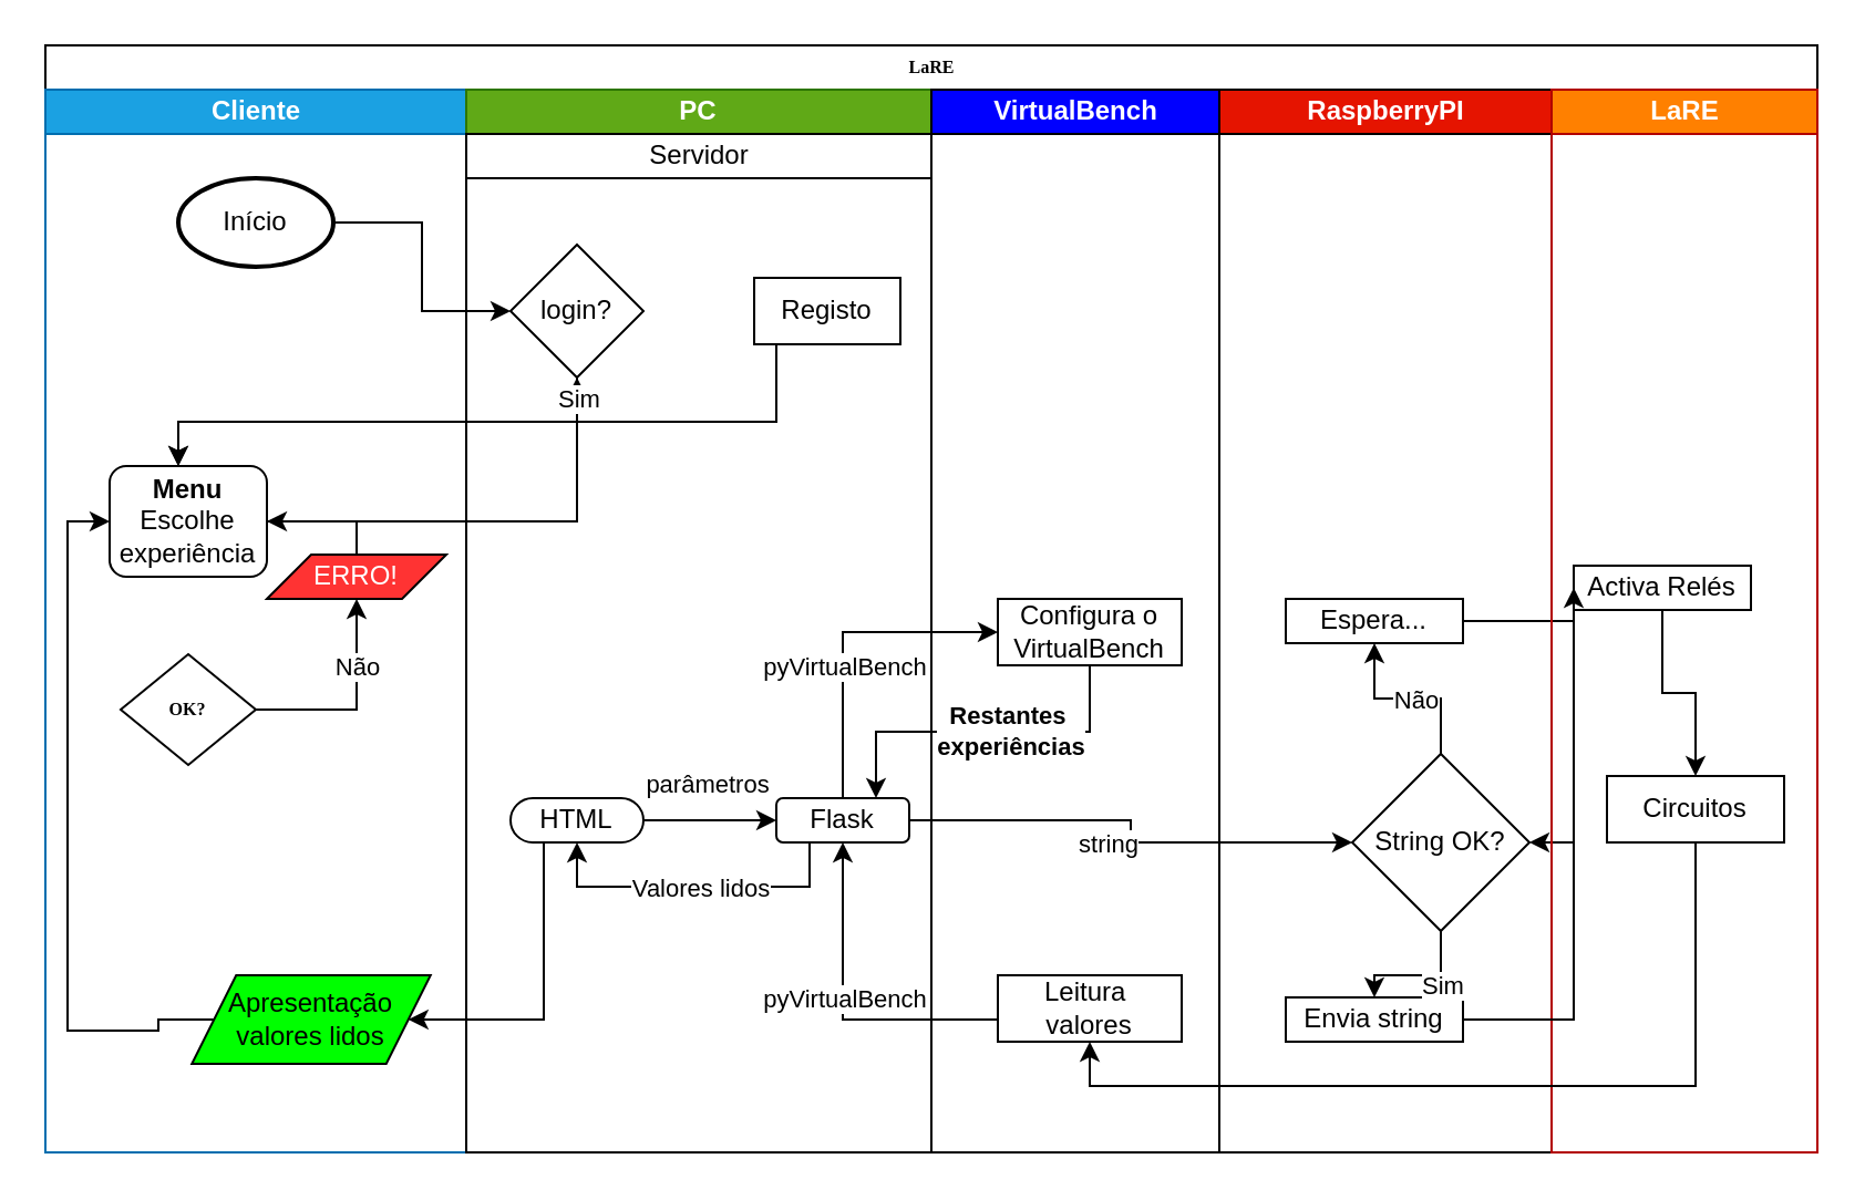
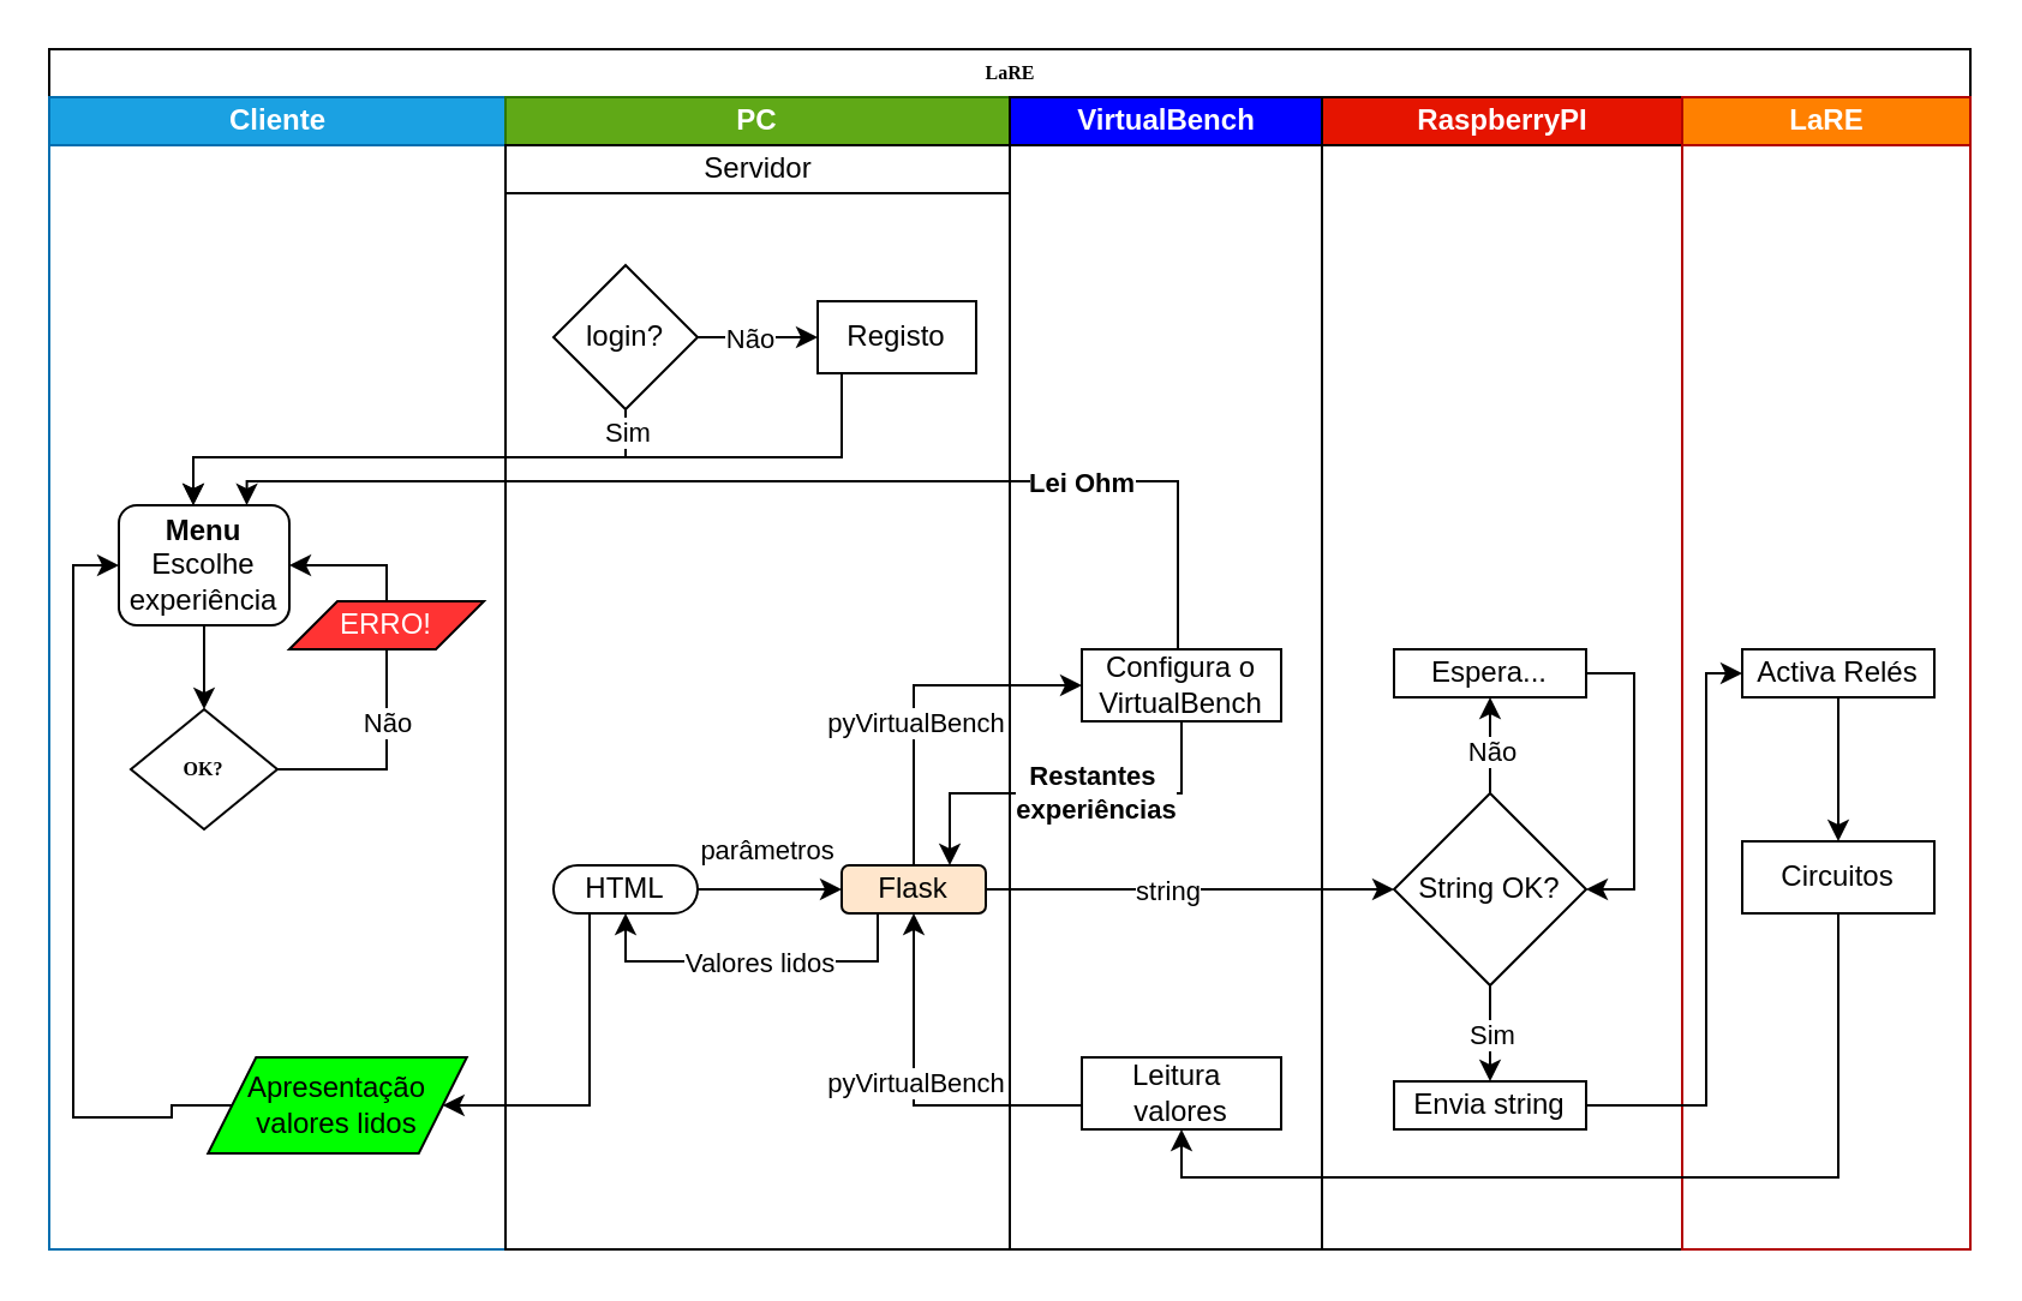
  <mxCell id="0" />
  <mxCell id="1" parent="0" />
  <mxCell id="2" value="LaRE" style="swimlane;html=1;childLayout=stackLayout;startSize=20;rounded=0;shadow=0;labelBackgroundColor=none;strokeWidth=1;fontFamily=Verdana;fontSize=8;align=center;glass=0;" parent="1" vertex="1"><mxGeometry y="20" width="800" height="500" as="geometry" x="20"><mxRectangle x="70" y="40" width="60" height="20" as="alternateBounds" /></mxGeometry></mxCell>
  <mxCell id="3" value="Cliente" style="swimlane;html=1;startSize=20;fillColor=#1ba1e2;fontColor=#ffffff;strokeColor=#006EAF;" parent="2" vertex="1"><mxGeometry y="20" width="190" height="480" as="geometry" /></mxCell>
- <mxCell id="4" style="edgeStyle=orthogonalEdgeStyle;rounded=0;orthogonalLoop=1;jettySize=auto;html=1;entryX=0.5;entryY=1;entryDx=0;entryDy=0;exitX=1;exitY=0.5;exitDx=0;exitDy=0;" edge="1" parent="3" source="6" target="10"><mxGeometry relative="1" as="geometry"><mxPoint x="79" y="265.0" as="sourcePoint" /><mxPoint x="138.5" y="240.0" as="targetPoint" /><Array as="points"><mxPoint x="141" y="280" /></Array></mxGeometry></mxCell>
+ <mxCell id="4" style="edgeStyle=orthogonalEdgeStyle;rounded=0;orthogonalLoop=1;jettySize=auto;html=1;entryX=0.5;entryY=1;entryDx=0;entryDy=0;exitX=1;exitY=0.5;exitDx=0;exitDy=0;endArrow=none;" edge="1" parent="3" source="6" target="10"><mxGeometry relative="1" as="geometry"><mxPoint x="79" y="265.0" as="sourcePoint" /><mxPoint x="138.5" y="240.0" as="targetPoint" /><Array as="points"><mxPoint x="141" y="280" /></Array></mxGeometry></mxCell>
  <mxCell id="5" value="Não" style="edgeLabel;html=1;align=center;verticalAlign=middle;resizable=0;points=[];" vertex="1" connectable="0" parent="4"><mxGeometry x="0.077" relative="1" as="geometry"><mxPoint y="-14" as="offset" /></mxGeometry></mxCell>
  <mxCell id="6" value="&lt;div&gt;&lt;b style=&quot;background-color: rgb(255, 255, 255);&quot;&gt;OK?&lt;/b&gt;&lt;/div&gt;" style="rhombus;whiteSpace=wrap;html=1;rounded=0;shadow=0;labelBackgroundColor=none;strokeWidth=1;fontFamily=Verdana;fontSize=8;align=center;" parent="3" vertex="1"><mxGeometry x="34" y="255" width="61" height="50" as="geometry" /></mxCell>
- <mxCell id="7" value="" style="edgeStyle=orthogonalEdgeStyle;rounded=0;orthogonalLoop=1;jettySize=auto;html=1;" edge="1" parent="3" source="8" target="20"><mxGeometry relative="1" as="geometry" /></mxCell>
+ <mxCell id="7" value="" style="edgeStyle=orthogonalEdgeStyle;rounded=0;orthogonalLoop=1;jettySize=auto;html=1;" edge="1" parent="3" source="8" target="6"><mxGeometry relative="1" as="geometry" /></mxCell>
  <mxCell id="8" value="&lt;b&gt;Menu&lt;br&gt;&lt;/b&gt;Escolhe experiência" style="rounded=1;whiteSpace=wrap;html=1;" vertex="1" parent="3"><mxGeometry x="29" y="170" width="71" height="50" as="geometry" /></mxCell>
  <mxCell id="9" style="edgeStyle=orthogonalEdgeStyle;rounded=0;orthogonalLoop=1;jettySize=auto;html=1;exitX=0.5;exitY=0;exitDx=0;exitDy=0;entryX=1;entryY=0.5;entryDx=0;entryDy=0;" edge="1" parent="3" source="10" target="8"><mxGeometry relative="1" as="geometry"><Array as="points"><mxPoint x="141" y="195" /></Array></mxGeometry></mxCell>
  <mxCell id="10" value="&lt;font color=&quot;#ffffff&quot;&gt;ERRO!&lt;/font&gt;" style="shape=parallelogram;perimeter=parallelogramPerimeter;whiteSpace=wrap;html=1;fixedSize=1;fillColor=#FF3333;" vertex="1" parent="3"><mxGeometry x="100" y="210" width="81" height="20" as="geometry" /></mxCell>
  <mxCell id="11" style="edgeStyle=orthogonalEdgeStyle;rounded=0;orthogonalLoop=1;jettySize=auto;html=1;entryX=0;entryY=0.5;entryDx=0;entryDy=0;exitX=0;exitY=0.5;exitDx=0;exitDy=0;" edge="1" parent="3" source="12" target="8"><mxGeometry relative="1" as="geometry"><Array as="points"><mxPoint x="51" y="425" /><mxPoint x="10" y="425" /><mxPoint x="10" y="195" /></Array></mxGeometry></mxCell>
  <mxCell id="12" value="Apresentação valores lidos" style="shape=parallelogram;perimeter=parallelogramPerimeter;whiteSpace=wrap;html=1;fixedSize=1;fillColor=#00FF00;" vertex="1" parent="3"><mxGeometry x="66.13" y="400" width="107.75" height="40" as="geometry" /></mxCell>
- <mxCell id="13" value="Início" style="strokeWidth=2;html=1;shape=mxgraph.flowchart.start_1;whiteSpace=wrap;" vertex="1" parent="3"><mxGeometry x="60.01" y="40" width="70" height="40" as="geometry" /></mxCell>
  <mxCell id="14" style="edgeStyle=orthogonalEdgeStyle;rounded=1;html=1;labelBackgroundColor=none;startArrow=none;startFill=0;startSize=5;endArrow=classicThin;endFill=1;endSize=5;jettySize=auto;orthogonalLoop=1;strokeWidth=1;fontFamily=Verdana;fontSize=8" parent="2" edge="1"><mxGeometry relative="1" as="geometry"><mxPoint x="660" y="20" as="sourcePoint" /><mxPoint x="660" y="20" as="targetPoint" /></mxGeometry></mxCell>
  <mxCell id="15" style="edgeStyle=orthogonalEdgeStyle;rounded=0;orthogonalLoop=1;jettySize=auto;html=1;exitX=0.5;exitY=1;exitDx=0;exitDy=0;" parent="2" source="16" target="16" edge="1"><mxGeometry relative="1" as="geometry" /></mxCell>
  <mxCell id="16" value="PC" style="swimlane;whiteSpace=wrap;html=1;startSize=20;fillColor=#60a917;fontColor=#ffffff;strokeColor=#2D7600;" parent="2" vertex="1"><mxGeometry x="190" y="20" width="210" height="480" as="geometry" /></mxCell>
  <mxCell id="17" value="&lt;span style=&quot;font-weight: normal;&quot;&gt;Servidor&lt;/span&gt;" style="swimlane;html=1;startSize=20;" vertex="1" parent="16"><mxGeometry y="20" width="210" height="460" as="geometry" /></mxCell>
+ <mxCell id="18" value="" style="edgeStyle=orthogonalEdgeStyle;rounded=0;orthogonalLoop=1;jettySize=auto;html=1;" edge="1" parent="17" source="20" target="21"><mxGeometry relative="1" as="geometry" /></mxCell>
+ <mxCell id="19" value="Não" style="edgeLabel;html=1;align=center;verticalAlign=middle;resizable=0;points=[];" vertex="1" connectable="0" parent="18"><mxGeometry x="-0.178" relative="1" as="geometry"><mxPoint as="offset" /></mxGeometry></mxCell>
  <mxCell id="20" value="login?" style="rhombus;whiteSpace=wrap;html=1;" vertex="1" parent="17"><mxGeometry x="20" y="50" width="60" height="60" as="geometry" /></mxCell>
  <mxCell id="21" value="Registo" style="whiteSpace=wrap;html=1;" vertex="1" parent="17"><mxGeometry x="130" y="65" width="66" height="30" as="geometry" /></mxCell>
  <mxCell id="22" value="" style="edgeStyle=orthogonalEdgeStyle;rounded=0;orthogonalLoop=1;jettySize=auto;html=1;" edge="1" parent="17" source="24" target="25"><mxGeometry relative="1" as="geometry" /></mxCell>
  <mxCell id="23" value="parâmetros" style="edgeLabel;html=1;align=center;verticalAlign=middle;resizable=0;points=[];" vertex="1" connectable="0" parent="22"><mxGeometry x="-0.088" y="-2" relative="1" as="geometry"><mxPoint x="1" y="-19" as="offset" /></mxGeometry></mxCell>
  <mxCell id="24" value="HTML" style="rounded=1;whiteSpace=wrap;html=1;arcSize=50;" vertex="1" parent="17"><mxGeometry x="20" y="300" width="60" height="20" as="geometry" /></mxCell>
- <mxCell id="25" value="Flask" style="rounded=1;whiteSpace=wrap;html=1;" vertex="1" parent="17"><mxGeometry x="140" y="300" width="60" height="20" as="geometry" /></mxCell>
+ <mxCell id="25" value="Flask" style="rounded=1;whiteSpace=wrap;html=1;fillColor=#ffe6cc;" vertex="1" parent="17"><mxGeometry x="140" y="300" width="60" height="20" as="geometry" /></mxCell>
  <mxCell id="26" value="" style="endArrow=classic;html=1;rounded=0;exitX=0.25;exitY=1;exitDx=0;exitDy=0;entryX=0.5;entryY=1;entryDx=0;entryDy=0;" edge="1" parent="17" source="25" target="24"><mxGeometry width="50" height="50" relative="1" as="geometry"><mxPoint x="300" y="260" as="sourcePoint" /><mxPoint x="50" y="330" as="targetPoint" /><Array as="points"><mxPoint x="155" y="340" /><mxPoint x="50" y="340" /></Array></mxGeometry></mxCell>
  <mxCell id="27" value="Valores lidos" style="edgeLabel;html=1;align=center;verticalAlign=middle;resizable=0;points=[];" vertex="1" connectable="0" parent="26"><mxGeometry x="0.552" relative="1" as="geometry"><mxPoint x="43" as="offset" /></mxGeometry></mxCell>
  <mxCell id="28" style="edgeStyle=orthogonalEdgeStyle;rounded=0;orthogonalLoop=1;jettySize=auto;html=1;entryX=0;entryY=0.5;entryDx=0;entryDy=0;" edge="1" parent="2" source="25" target="36"><mxGeometry relative="1" as="geometry" /></mxCell>
  <mxCell id="29" value="string" style="edgeLabel;html=1;align=center;verticalAlign=middle;resizable=0;points=[];" vertex="1" connectable="0" parent="28"><mxGeometry x="0.221" y="2" relative="1" as="geometry"><mxPoint x="-29" y="2" as="offset" /></mxGeometry></mxCell>
  <mxCell id="30" value="&lt;font style=&quot;&quot; color=&quot;#ffffff&quot;&gt;VirtualBench&lt;/font&gt;" style="swimlane;html=1;startSize=20;fillColor=#0000FF;" parent="2" vertex="1"><mxGeometry x="400" y="20" width="130" height="480" as="geometry" /></mxCell>
  <mxCell id="31" value="&lt;div&gt;&lt;span style=&quot;background-color: initial;&quot;&gt;Leitura&amp;nbsp;&lt;/span&gt;&lt;br&gt;&lt;/div&gt;&lt;div&gt;&lt;span style=&quot;background-color: initial;&quot;&gt;valores&lt;/span&gt;&lt;/div&gt;" style="whiteSpace=wrap;html=1;" vertex="1" parent="30"><mxGeometry x="30" y="400" width="83" height="30" as="geometry" /></mxCell>
  <mxCell id="32" value="&lt;div&gt;Configura o VirtualBench&lt;/div&gt;" style="whiteSpace=wrap;html=1;" vertex="1" parent="30"><mxGeometry x="30" y="230" width="83" height="30" as="geometry" /></mxCell>
  <mxCell id="33" value="RaspberryPI" style="swimlane;html=1;startSize=20;fillColor=#e51400;fontColor=#ffffff;strokeColor=#000000;" parent="2" vertex="1"><mxGeometry x="530" y="20" width="150" height="480" as="geometry" /></mxCell>
  <mxCell id="34" value="" style="edgeStyle=orthogonalEdgeStyle;rounded=0;orthogonalLoop=1;jettySize=auto;html=1;" edge="1" parent="33" source="36" target="38"><mxGeometry relative="1" as="geometry" /></mxCell>
  <mxCell id="35" value="Não" style="edgeLabel;html=1;align=center;verticalAlign=middle;resizable=0;points=[];" vertex="1" connectable="0" parent="34"><mxGeometry x="-0.081" relative="1" as="geometry"><mxPoint as="offset" /></mxGeometry></mxCell>
- <mxCell id="36" value="String OK?" style="rhombus;whiteSpace=wrap;html=1;" vertex="1" parent="33"><mxGeometry x="60" y="300" width="80" height="80" as="geometry" /></mxCell>
+ <mxCell id="36" value="String OK?" style="rhombus;whiteSpace=wrap;html=1;" vertex="1" parent="33"><mxGeometry x="30" y="290" width="80" height="80" as="geometry" /></mxCell>
  <mxCell id="37" style="edgeStyle=orthogonalEdgeStyle;rounded=0;orthogonalLoop=1;jettySize=auto;html=1;entryX=1;entryY=0.5;entryDx=0;entryDy=0;exitX=1;exitY=0.5;exitDx=0;exitDy=0;" edge="1" parent="33" source="38" target="36"><mxGeometry relative="1" as="geometry" /></mxCell>
  <mxCell id="38" value="Espera..." style="whiteSpace=wrap;html=1;" vertex="1" parent="33"><mxGeometry x="30" y="230" width="80" height="20" as="geometry" /></mxCell>
  <mxCell id="39" value="Envia string" style="whiteSpace=wrap;html=1;" vertex="1" parent="33"><mxGeometry x="30" y="410" width="80" height="20" as="geometry" /></mxCell>
  <mxCell id="40" style="edgeStyle=orthogonalEdgeStyle;rounded=0;orthogonalLoop=1;jettySize=auto;html=1;entryX=0.5;entryY=0;entryDx=0;entryDy=0;exitX=0.5;exitY=1;exitDx=0;exitDy=0;" edge="1" parent="33" source="36" target="39"><mxGeometry relative="1" as="geometry" /></mxCell>
  <mxCell id="41" value="Sim" style="edgeLabel;html=1;align=center;verticalAlign=middle;resizable=0;points=[];" vertex="1" connectable="0" parent="40"><mxGeometry x="-0.525" y="-5" relative="1" as="geometry"><mxPoint x="5" y="10" as="offset" /></mxGeometry></mxCell>
  <mxCell id="42" value="LaRE" style="swimlane;html=1;startSize=20;fillColor=#FF8000;fontColor=#ffffff;strokeColor=#B20000;" vertex="1" parent="2"><mxGeometry x="680" y="20" width="120" height="480" as="geometry" /></mxCell>
  <mxCell id="43" value="" style="edgeStyle=orthogonalEdgeStyle;rounded=0;orthogonalLoop=1;jettySize=auto;html=1;" edge="1" parent="42" source="44" target="45"><mxGeometry relative="1" as="geometry" /></mxCell>
- <mxCell id="44" value="Activa Relés" style="whiteSpace=wrap;html=1;" vertex="1" parent="42"><mxGeometry x="10" y="215" width="80" height="20" as="geometry" /></mxCell>
+ <mxCell id="44" value="Activa Relés" style="whiteSpace=wrap;html=1;" vertex="1" parent="42"><mxGeometry x="25" y="230" width="80" height="20" as="geometry" /></mxCell>
  <mxCell id="45" value="Circuitos" style="whiteSpace=wrap;html=1;" vertex="1" parent="42"><mxGeometry x="25" y="310" width="80" height="30" as="geometry" /></mxCell>
  <mxCell id="46" style="edgeStyle=orthogonalEdgeStyle;rounded=0;orthogonalLoop=1;jettySize=auto;html=1;entryX=0;entryY=0.5;entryDx=0;entryDy=0;" edge="1" parent="2" source="39" target="44"><mxGeometry relative="1" as="geometry"><Array as="points"><mxPoint x="690" y="440" /><mxPoint x="690" y="260" /></Array></mxGeometry></mxCell>
  <mxCell id="47" style="edgeStyle=orthogonalEdgeStyle;rounded=0;orthogonalLoop=1;jettySize=auto;html=1;entryX=0;entryY=0.5;entryDx=0;entryDy=0;exitX=0.5;exitY=0;exitDx=0;exitDy=0;" edge="1" parent="2" source="25" target="32"><mxGeometry relative="1" as="geometry"><Array as="points"><mxPoint x="360" y="265" /></Array></mxGeometry></mxCell>
  <mxCell id="48" value="pyVirtualBench" style="edgeLabel;html=1;align=center;verticalAlign=middle;resizable=0;points=[];" vertex="1" connectable="0" parent="47"><mxGeometry x="-0.283" y="-3" relative="1" as="geometry"><mxPoint x="-3" y="-8" as="offset" /></mxGeometry></mxCell>
  <mxCell id="49" style="edgeStyle=orthogonalEdgeStyle;rounded=0;orthogonalLoop=1;jettySize=auto;html=1;entryX=0.5;entryY=1;entryDx=0;entryDy=0;" edge="1" parent="2" source="31" target="25"><mxGeometry relative="1" as="geometry"><Array as="points"><mxPoint x="360" y="440" /></Array></mxGeometry></mxCell>
  <mxCell id="50" value="pyVirtualBench" style="edgeLabel;html=1;align=center;verticalAlign=middle;resizable=0;points=[];" vertex="1" connectable="0" parent="49"><mxGeometry x="0.036" y="3" relative="1" as="geometry"><mxPoint x="3" y="-2" as="offset" /></mxGeometry></mxCell>
  <mxCell id="51" style="edgeStyle=orthogonalEdgeStyle;rounded=0;orthogonalLoop=1;jettySize=auto;html=1;exitX=0.5;exitY=1;exitDx=0;exitDy=0;" edge="1" parent="2" source="20"><mxGeometry relative="1" as="geometry"><mxPoint x="60" y="190" as="targetPoint" /><Array as="points"><mxPoint x="240" y="170" /><mxPoint x="60" y="170" /></Array></mxGeometry></mxCell>
  <mxCell id="52" value="Sim" style="edgeLabel;html=1;align=center;verticalAlign=middle;resizable=0;points=[];" vertex="1" connectable="0" parent="51"><mxGeometry x="-0.861" y="2" relative="1" as="geometry"><mxPoint x="-2" y="-6" as="offset" /></mxGeometry></mxCell>
  <mxCell id="53" style="edgeStyle=orthogonalEdgeStyle;rounded=0;orthogonalLoop=1;jettySize=auto;html=1;" edge="1" parent="2" source="21"><mxGeometry relative="1" as="geometry"><mxPoint x="60" y="190" as="targetPoint" /><Array as="points"><mxPoint x="330" y="170" /><mxPoint x="60" y="170" /></Array></mxGeometry></mxCell>
  <mxCell id="54" style="edgeStyle=orthogonalEdgeStyle;rounded=0;orthogonalLoop=1;jettySize=auto;html=1;exitX=0.25;exitY=1;exitDx=0;exitDy=0;entryX=1;entryY=0.5;entryDx=0;entryDy=0;" edge="1" parent="2" source="24" target="12"><mxGeometry relative="1" as="geometry"><Array as="points"><mxPoint x="225" y="440" /></Array></mxGeometry></mxCell>
  <mxCell id="55" style="edgeStyle=orthogonalEdgeStyle;rounded=0;orthogonalLoop=1;jettySize=auto;html=1;entryX=0.5;entryY=1;entryDx=0;entryDy=0;" edge="1" parent="2" source="45" target="31"><mxGeometry relative="1" as="geometry"><Array as="points"><mxPoint x="745" y="470" /><mxPoint x="472" y="470" /></Array></mxGeometry></mxCell>
- <mxCell id="58" style="edgeStyle=orthogonalEdgeStyle;rounded=0;orthogonalLoop=1;jettySize=auto;html=1;entryX=0;entryY=0.5;entryDx=0;entryDy=0;" edge="1" parent="2" source="13" target="20"><mxGeometry relative="1" as="geometry" /></mxCell>
+ <mxCell id="56" style="edgeStyle=orthogonalEdgeStyle;rounded=0;orthogonalLoop=1;jettySize=auto;html=1;entryX=0.75;entryY=0;entryDx=0;entryDy=0;" edge="1" parent="2" source="32" target="8"><mxGeometry relative="1" as="geometry"><Array as="points"><mxPoint x="470" y="180" /><mxPoint x="82" y="180" /></Array></mxGeometry></mxCell>
+ <mxCell id="57" value="&lt;b&gt;Lei Ohm&lt;/b&gt;" style="edgeLabel;html=1;align=center;verticalAlign=middle;resizable=0;points=[];" vertex="1" connectable="0" parent="56"><mxGeometry x="-0.524" relative="1" as="geometry"><mxPoint as="offset" /></mxGeometry></mxCell>
  <mxCell id="59" style="edgeStyle=orthogonalEdgeStyle;rounded=0;orthogonalLoop=1;jettySize=auto;html=1;entryX=0.75;entryY=0;entryDx=0;entryDy=0;" edge="1" parent="2" source="32" target="25"><mxGeometry relative="1" as="geometry"><Array as="points"><mxPoint x="472" y="310" /><mxPoint x="375" y="310" /></Array></mxGeometry></mxCell>
  <mxCell id="60" value="&lt;b&gt;Restantes&amp;nbsp;&lt;/b&gt;&lt;div&gt;&lt;b&gt;experiências&lt;/b&gt;&lt;/div&gt;" style="edgeLabel;html=1;align=center;verticalAlign=middle;resizable=0;points=[];" vertex="1" connectable="0" parent="59"><mxGeometry x="-0.044" y="-2" relative="1" as="geometry"><mxPoint x="9" y="1" as="offset" /></mxGeometry></mxCell>
